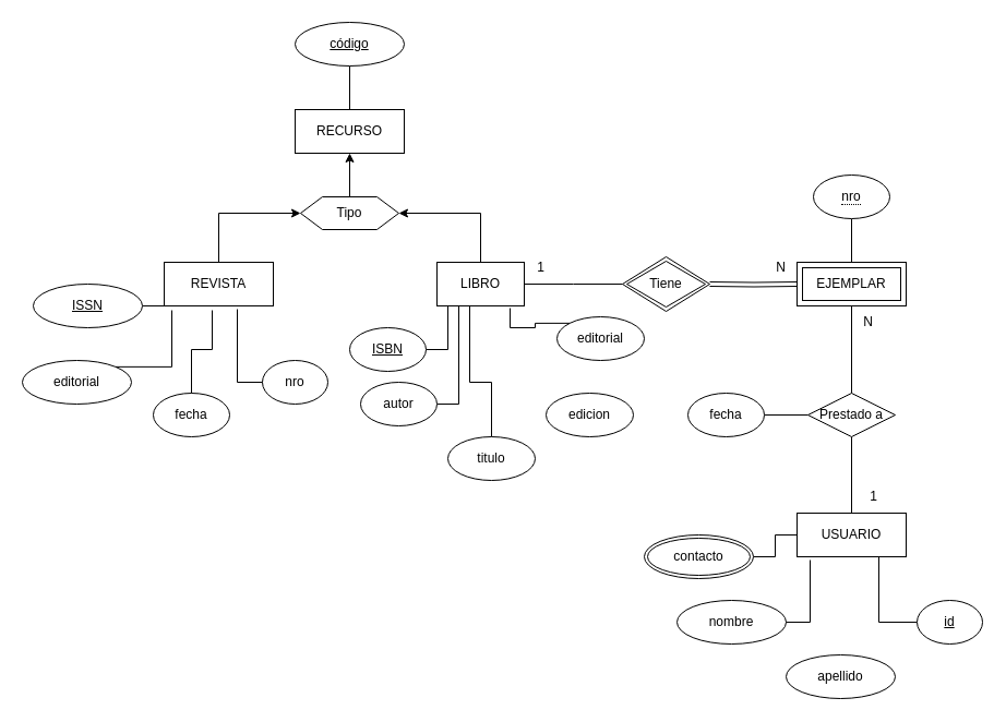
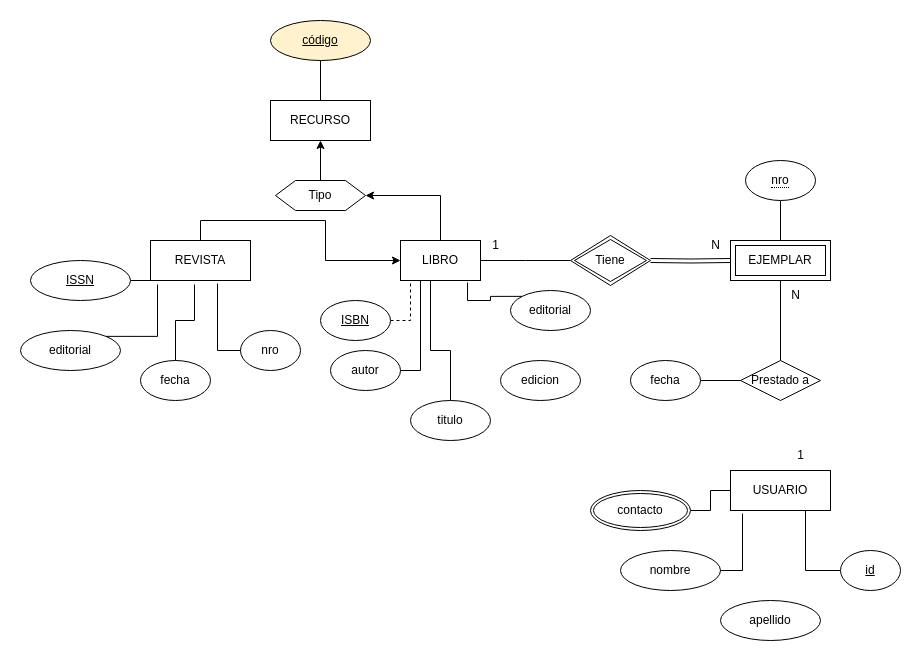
  <mxCell id="0" />
  <mxCell id="1" parent="0" />
  <mxCell id="2" style="edgeStyle=orthogonalEdgeStyle;rounded=0;orthogonalLoop=1;jettySize=auto;html=1;exitX=0.5;exitY=0;exitDx=0;exitDy=0;entryX=1;entryY=0.5;entryDx=0;entryDy=0;" parent="1" source="4" target="17" edge="1"><mxGeometry relative="1" as="geometry" /></mxCell>
  <mxCell id="3" style="edgeStyle=orthogonalEdgeStyle;rounded=0;orthogonalLoop=1;jettySize=auto;html=1;exitX=1;exitY=0.5;exitDx=0;exitDy=0;entryX=0;entryY=0.5;entryDx=0;entryDy=0;endArrow=none;endFill=0;" parent="1" source="4" edge="1"><mxGeometry relative="1" as="geometry"><mxPoint x="570" y="260" as="targetPoint" /></mxGeometry></mxCell>
  <mxCell id="4" value="LIBRO" style="whiteSpace=wrap;html=1;align=center;" parent="1" vertex="1"><mxGeometry x="400" y="240" width="80" height="40" as="geometry" /></mxCell>
  <mxCell id="5" style="edgeStyle=orthogonalEdgeStyle;rounded=0;orthogonalLoop=1;jettySize=auto;html=1;exitX=0.5;exitY=1;exitDx=0;exitDy=0;entryX=0.5;entryY=0;entryDx=0;entryDy=0;endArrow=none;endFill=0;" parent="1" source="6" target="10" edge="1"><mxGeometry relative="1" as="geometry" /></mxCell>
  <mxCell id="6" value="EJEMPLAR" style="shape=ext;margin=3;double=1;whiteSpace=wrap;html=1;align=center;" parent="1" vertex="1"><mxGeometry x="730" y="240" width="100" height="40" as="geometry" /></mxCell>
  <mxCell id="7" value="USUARIO" style="whiteSpace=wrap;html=1;align=center;" parent="1" vertex="1"><mxGeometry x="730" y="470" width="100" height="40" as="geometry" /></mxCell>
  <mxCell id="8" style="edgeStyle=orthogonalEdgeStyle;rounded=0;orthogonalLoop=1;jettySize=auto;html=1;exitX=1;exitY=0.5;exitDx=0;exitDy=0;entryX=0;entryY=0.5;entryDx=0;entryDy=0;endArrow=none;endFill=0;shape=link;" parent="1" target="6" edge="1"><mxGeometry relative="1" as="geometry"><mxPoint x="650" y="260" as="sourcePoint" /></mxGeometry></mxCell>
- <mxCell id="9" style="edgeStyle=orthogonalEdgeStyle;rounded=0;orthogonalLoop=1;jettySize=auto;html=1;exitX=0.5;exitY=1;exitDx=0;exitDy=0;entryX=0.5;entryY=0;entryDx=0;entryDy=0;endArrow=none;endFill=0;" parent="1" source="10" target="7" edge="1"><mxGeometry relative="1" as="geometry" /></mxCell>
  <mxCell id="10" value="Prestado a" style="shape=rhombus;perimeter=rhombusPerimeter;whiteSpace=wrap;html=1;align=center;" parent="1" vertex="1"><mxGeometry x="740" y="360" width="80" height="40" as="geometry" /></mxCell>
- <mxCell id="11" style="edgeStyle=orthogonalEdgeStyle;rounded=0;orthogonalLoop=1;jettySize=auto;html=1;exitX=0.5;exitY=0;exitDx=0;exitDy=0;entryX=0;entryY=0.5;entryDx=0;entryDy=0;" parent="1" source="12" target="17" edge="1"><mxGeometry relative="1" as="geometry" /></mxCell>
+ <mxCell id="11" style="edgeStyle=orthogonalEdgeStyle;rounded=0;orthogonalLoop=1;jettySize=auto;html=1;exitX=0.5;exitY=0;exitDx=0;exitDy=0;" parent="1" source="12" target="4" edge="1"><mxGeometry relative="1" as="geometry" /></mxCell>
  <mxCell id="12" value="REVISTA" style="whiteSpace=wrap;html=1;align=center;" parent="1" vertex="1"><mxGeometry x="150" y="240" width="100" height="40" as="geometry" /></mxCell>
  <mxCell id="13" value="RECURSO" style="whiteSpace=wrap;html=1;align=center;" parent="1" vertex="1"><mxGeometry x="270" y="100" width="100" height="40" as="geometry" /></mxCell>
  <mxCell id="14" style="edgeStyle=orthogonalEdgeStyle;rounded=0;orthogonalLoop=1;jettySize=auto;html=1;exitX=0.5;exitY=1;exitDx=0;exitDy=0;entryX=0.5;entryY=0;entryDx=0;entryDy=0;endArrow=none;endFill=0;" parent="1" source="15" target="13" edge="1"><mxGeometry relative="1" as="geometry" /></mxCell>
- <mxCell id="15" value="código" style="ellipse;whiteSpace=wrap;html=1;align=center;fontStyle=4;" parent="1" vertex="1"><mxGeometry x="270" y="20" width="100" height="40" as="geometry" /></mxCell>
+ <mxCell id="15" value="código" style="ellipse;whiteSpace=wrap;html=1;align=center;fontStyle=4;fillColor=#fff2cc;" parent="1" vertex="1"><mxGeometry x="270" y="20" width="100" height="40" as="geometry" /></mxCell>
  <mxCell id="16" style="edgeStyle=orthogonalEdgeStyle;rounded=0;orthogonalLoop=1;jettySize=auto;html=1;exitX=0.5;exitY=0;exitDx=0;exitDy=0;entryX=0.5;entryY=1;entryDx=0;entryDy=0;" parent="1" source="17" target="13" edge="1"><mxGeometry relative="1" as="geometry" /></mxCell>
  <mxCell id="17" value="Tipo" style="shape=hexagon;perimeter=hexagonPerimeter2;whiteSpace=wrap;html=1;fixedSize=1;" parent="1" vertex="1"><mxGeometry x="275" y="180" width="90" height="30" as="geometry" /></mxCell>
  <mxCell id="18" style="edgeStyle=orthogonalEdgeStyle;rounded=0;orthogonalLoop=1;jettySize=auto;html=1;exitX=1;exitY=0.5;exitDx=0;exitDy=0;entryX=0;entryY=0.5;entryDx=0;entryDy=0;endArrow=none;endFill=0;" parent="1" source="19" target="12" edge="1"><mxGeometry relative="1" as="geometry" /></mxCell>
  <mxCell id="19" value="ISSN" style="ellipse;whiteSpace=wrap;html=1;align=center;fontStyle=4;" parent="1" vertex="1"><mxGeometry x="30" y="260" width="100" height="40" as="geometry" /></mxCell>
  <mxCell id="20" value="editorial" style="ellipse;whiteSpace=wrap;html=1;align=center;" parent="1" vertex="1"><mxGeometry x="20" y="330" width="100" height="40" as="geometry" /></mxCell>
  <mxCell id="21" value="fecha" style="ellipse;whiteSpace=wrap;html=1;align=center;" parent="1" vertex="1"><mxGeometry x="140" y="360" width="70" height="40" as="geometry" /></mxCell>
  <mxCell id="22" value="nro" style="ellipse;whiteSpace=wrap;html=1;align=center;" parent="1" vertex="1"><mxGeometry x="240" y="330" width="60" height="40" as="geometry" /></mxCell>
  <mxCell id="23" style="edgeStyle=orthogonalEdgeStyle;rounded=0;orthogonalLoop=1;jettySize=auto;html=1;exitX=1;exitY=0;exitDx=0;exitDy=0;entryX=0.07;entryY=1.1;entryDx=0;entryDy=0;entryPerimeter=0;endArrow=none;endFill=0;" parent="1" source="20" target="12" edge="1"><mxGeometry relative="1" as="geometry" /></mxCell>
  <mxCell id="24" style="edgeStyle=orthogonalEdgeStyle;rounded=0;orthogonalLoop=1;jettySize=auto;html=1;exitX=0.5;exitY=0;exitDx=0;exitDy=0;entryX=0.44;entryY=1.1;entryDx=0;entryDy=0;entryPerimeter=0;endArrow=none;endFill=0;" parent="1" source="21" target="12" edge="1"><mxGeometry relative="1" as="geometry" /></mxCell>
  <mxCell id="25" style="edgeStyle=orthogonalEdgeStyle;rounded=0;orthogonalLoop=1;jettySize=auto;html=1;exitX=0;exitY=0.5;exitDx=0;exitDy=0;entryX=0.67;entryY=1.075;entryDx=0;entryDy=0;entryPerimeter=0;endArrow=none;endFill=0;" parent="1" source="22" target="12" edge="1"><mxGeometry relative="1" as="geometry" /></mxCell>
- <mxCell id="26" style="edgeStyle=orthogonalEdgeStyle;rounded=0;orthogonalLoop=1;jettySize=auto;html=1;exitX=1;exitY=0.5;exitDx=0;exitDy=0;entryX=0.25;entryY=1;entryDx=0;entryDy=0;endArrow=none;endFill=0;" parent="1" source="27" target="4" edge="1"><mxGeometry relative="1" as="geometry"><Array as="points"><mxPoint x="410" y="320" /><mxPoint x="410" y="280" /></Array></mxGeometry></mxCell>
+ <mxCell id="26" style="edgeStyle=orthogonalEdgeStyle;rounded=0;orthogonalLoop=1;jettySize=auto;html=1;exitX=1;exitY=0.5;exitDx=0;exitDy=0;entryX=0.25;entryY=1;entryDx=0;entryDy=0;endArrow=none;endFill=0;dashed=1;" parent="1" source="27" target="4" edge="1"><mxGeometry relative="1" as="geometry"><Array as="points"><mxPoint x="410" y="320" /><mxPoint x="410" y="280" /></Array></mxGeometry></mxCell>
  <mxCell id="27" value="ISBN" style="ellipse;whiteSpace=wrap;html=1;align=center;fontStyle=4;" parent="1" vertex="1"><mxGeometry x="320" y="300" width="70" height="40" as="geometry" /></mxCell>
  <mxCell id="28" style="edgeStyle=orthogonalEdgeStyle;rounded=0;orthogonalLoop=1;jettySize=auto;html=1;exitX=1;exitY=0.5;exitDx=0;exitDy=0;entryX=0.5;entryY=1;entryDx=0;entryDy=0;endArrow=none;endFill=0;" parent="1" source="29" target="4" edge="1"><mxGeometry relative="1" as="geometry"><Array as="points"><mxPoint x="420" y="370" /><mxPoint x="420" y="280" /></Array></mxGeometry></mxCell>
  <mxCell id="29" value="autor" style="ellipse;whiteSpace=wrap;html=1;align=center;" parent="1" vertex="1"><mxGeometry x="330" y="350" width="70" height="40" as="geometry" /></mxCell>
  <mxCell id="30" value="editorial" style="ellipse;whiteSpace=wrap;html=1;align=center;" parent="1" vertex="1"><mxGeometry x="510" y="290" width="80" height="40" as="geometry" /></mxCell>
  <mxCell id="31" value="edicion" style="ellipse;whiteSpace=wrap;html=1;align=center;" parent="1" vertex="1"><mxGeometry x="500" y="360" width="80" height="40" as="geometry" /></mxCell>
  <mxCell id="32" style="edgeStyle=orthogonalEdgeStyle;rounded=0;orthogonalLoop=1;jettySize=auto;html=1;exitX=0;exitY=0;exitDx=0;exitDy=0;entryX=0.838;entryY=1.05;entryDx=0;entryDy=0;entryPerimeter=0;endArrow=none;endFill=0;" parent="1" source="30" target="4" edge="1"><mxGeometry relative="1" as="geometry" /></mxCell>
  <mxCell id="33" style="edgeStyle=orthogonalEdgeStyle;rounded=0;orthogonalLoop=1;jettySize=auto;html=1;exitX=0.5;exitY=1;exitDx=0;exitDy=0;entryX=0.5;entryY=0;entryDx=0;entryDy=0;endArrow=none;endFill=0;" parent="1" source="34" target="6" edge="1"><mxGeometry relative="1" as="geometry" /></mxCell>
  <mxCell id="34" value="&lt;span style=&quot;border-bottom: 1px dotted&quot;&gt;nro&lt;/span&gt;" style="ellipse;whiteSpace=wrap;html=1;align=center;" parent="1" vertex="1"><mxGeometry x="745" y="160" width="70" height="40" as="geometry" /></mxCell>
  <mxCell id="35" value="nombre" style="ellipse;whiteSpace=wrap;html=1;align=center;" parent="1" vertex="1"><mxGeometry x="620" y="550" width="100" height="40" as="geometry" /></mxCell>
  <mxCell id="36" value="apellido" style="ellipse;whiteSpace=wrap;html=1;align=center;" parent="1" vertex="1"><mxGeometry x="720" y="600" width="100" height="40" as="geometry" /></mxCell>
  <mxCell id="37" style="edgeStyle=orthogonalEdgeStyle;rounded=0;orthogonalLoop=1;jettySize=auto;html=1;exitX=1;exitY=0.5;exitDx=0;exitDy=0;entryX=0;entryY=0.5;entryDx=0;entryDy=0;endArrow=none;endFill=0;" parent="1" source="38" target="7" edge="1"><mxGeometry relative="1" as="geometry" /></mxCell>
  <mxCell id="38" value="contacto" style="ellipse;shape=doubleEllipse;margin=3;whiteSpace=wrap;html=1;align=center;" parent="1" vertex="1"><mxGeometry x="590" y="490" width="100" height="40" as="geometry" /></mxCell>
  <mxCell id="39" style="edgeStyle=orthogonalEdgeStyle;rounded=0;orthogonalLoop=1;jettySize=auto;html=1;exitX=0;exitY=0.5;exitDx=0;exitDy=0;entryX=0.75;entryY=1;entryDx=0;entryDy=0;endArrow=none;endFill=0;" parent="1" source="40" target="7" edge="1"><mxGeometry relative="1" as="geometry" /></mxCell>
  <mxCell id="40" value="id" style="ellipse;whiteSpace=wrap;html=1;align=center;fontStyle=4;" parent="1" vertex="1"><mxGeometry x="840" y="550" width="60" height="40" as="geometry" /></mxCell>
  <mxCell id="41" style="edgeStyle=orthogonalEdgeStyle;rounded=0;orthogonalLoop=1;jettySize=auto;html=1;exitX=1;exitY=0.5;exitDx=0;exitDy=0;entryX=0.12;entryY=1.075;entryDx=0;entryDy=0;entryPerimeter=0;endArrow=none;endFill=0;" parent="1" source="35" target="7" edge="1"><mxGeometry relative="1" as="geometry" /></mxCell>
  <mxCell id="42" value="N" style="text;html=1;align=center;verticalAlign=middle;resizable=0;points=[];autosize=1;strokeColor=none;fillColor=none;" parent="1" vertex="1"><mxGeometry x="700" y="230" width="30" height="30" as="geometry" /></mxCell>
  <mxCell id="43" value="1" style="text;html=1;align=center;verticalAlign=middle;resizable=0;points=[];autosize=1;strokeColor=none;fillColor=none;" parent="1" vertex="1"><mxGeometry x="480" y="230" width="30" height="30" as="geometry" /></mxCell>
  <mxCell id="44" value="N" style="text;html=1;align=center;verticalAlign=middle;resizable=0;points=[];autosize=1;strokeColor=none;fillColor=none;" parent="1" vertex="1"><mxGeometry x="780" y="280" width="30" height="30" as="geometry" /></mxCell>
  <mxCell id="45" value="1" style="text;html=1;align=center;verticalAlign=middle;resizable=0;points=[];autosize=1;strokeColor=none;fillColor=none;" parent="1" vertex="1"><mxGeometry x="785" y="440" width="30" height="30" as="geometry" /></mxCell>
  <mxCell id="46" style="edgeStyle=orthogonalEdgeStyle;rounded=0;orthogonalLoop=1;jettySize=auto;html=1;exitX=0.5;exitY=0;exitDx=0;exitDy=0;endArrow=none;endFill=0;" parent="1" source="47" edge="1"><mxGeometry relative="1" as="geometry"><mxPoint x="430" y="280" as="targetPoint" /><Array as="points"><mxPoint x="450" y="350" /><mxPoint x="430" y="350" /></Array></mxGeometry></mxCell>
  <mxCell id="47" value="titulo" style="ellipse;whiteSpace=wrap;html=1;align=center;" parent="1" vertex="1"><mxGeometry x="410" y="400" width="80" height="40" as="geometry" /></mxCell>
  <mxCell id="48" style="edgeStyle=orthogonalEdgeStyle;rounded=0;orthogonalLoop=1;jettySize=auto;html=1;exitX=1;exitY=0.5;exitDx=0;exitDy=0;entryX=0;entryY=0.5;entryDx=0;entryDy=0;endArrow=none;endFill=0;" parent="1" source="49" target="10" edge="1"><mxGeometry relative="1" as="geometry" /></mxCell>
  <mxCell id="49" value="fecha" style="ellipse;whiteSpace=wrap;html=1;align=center;" parent="1" vertex="1"><mxGeometry x="630" y="360" width="70" height="40" as="geometry" /></mxCell>
  <mxCell id="50" value="Tiene" style="shape=rhombus;double=1;perimeter=rhombusPerimeter;whiteSpace=wrap;html=1;align=center;" vertex="1" parent="1"><mxGeometry x="570" y="235" width="80" height="50" as="geometry" /></mxCell>
